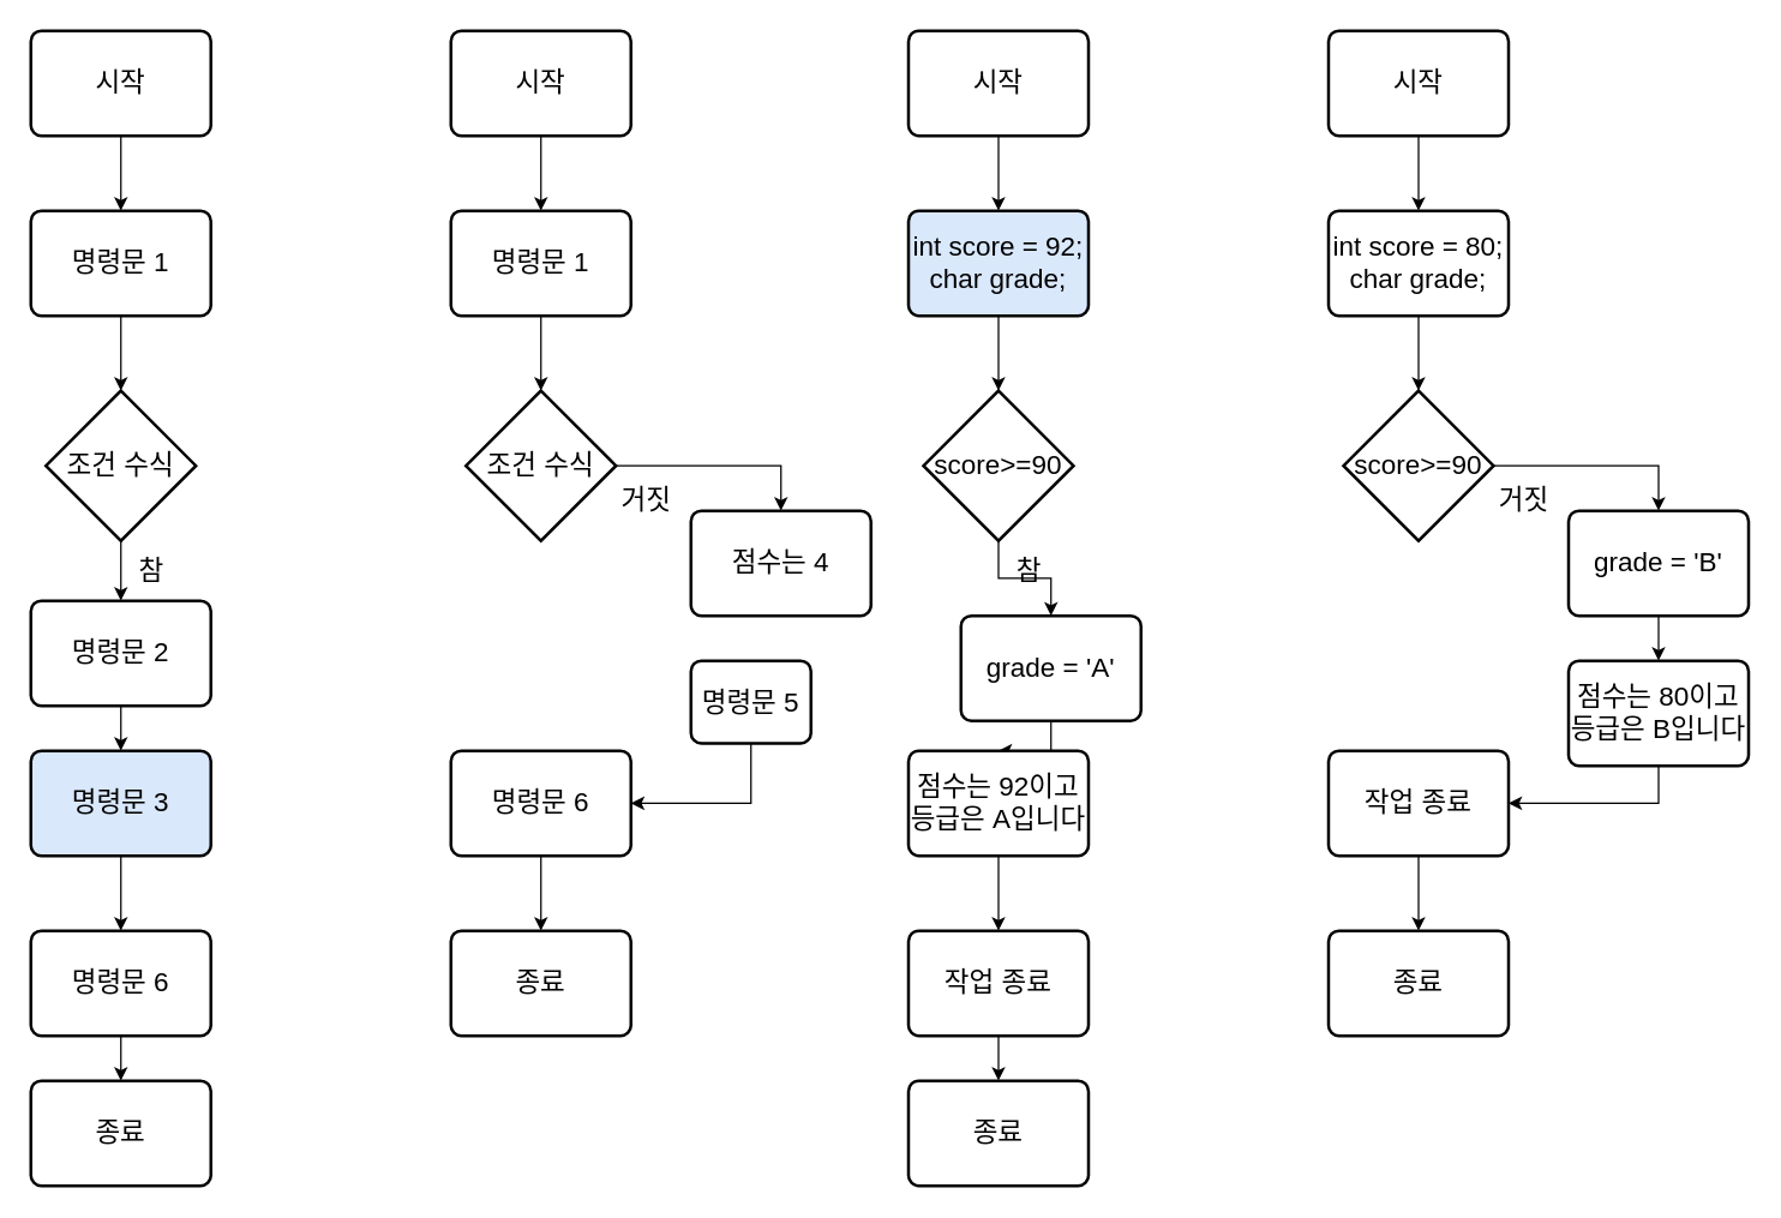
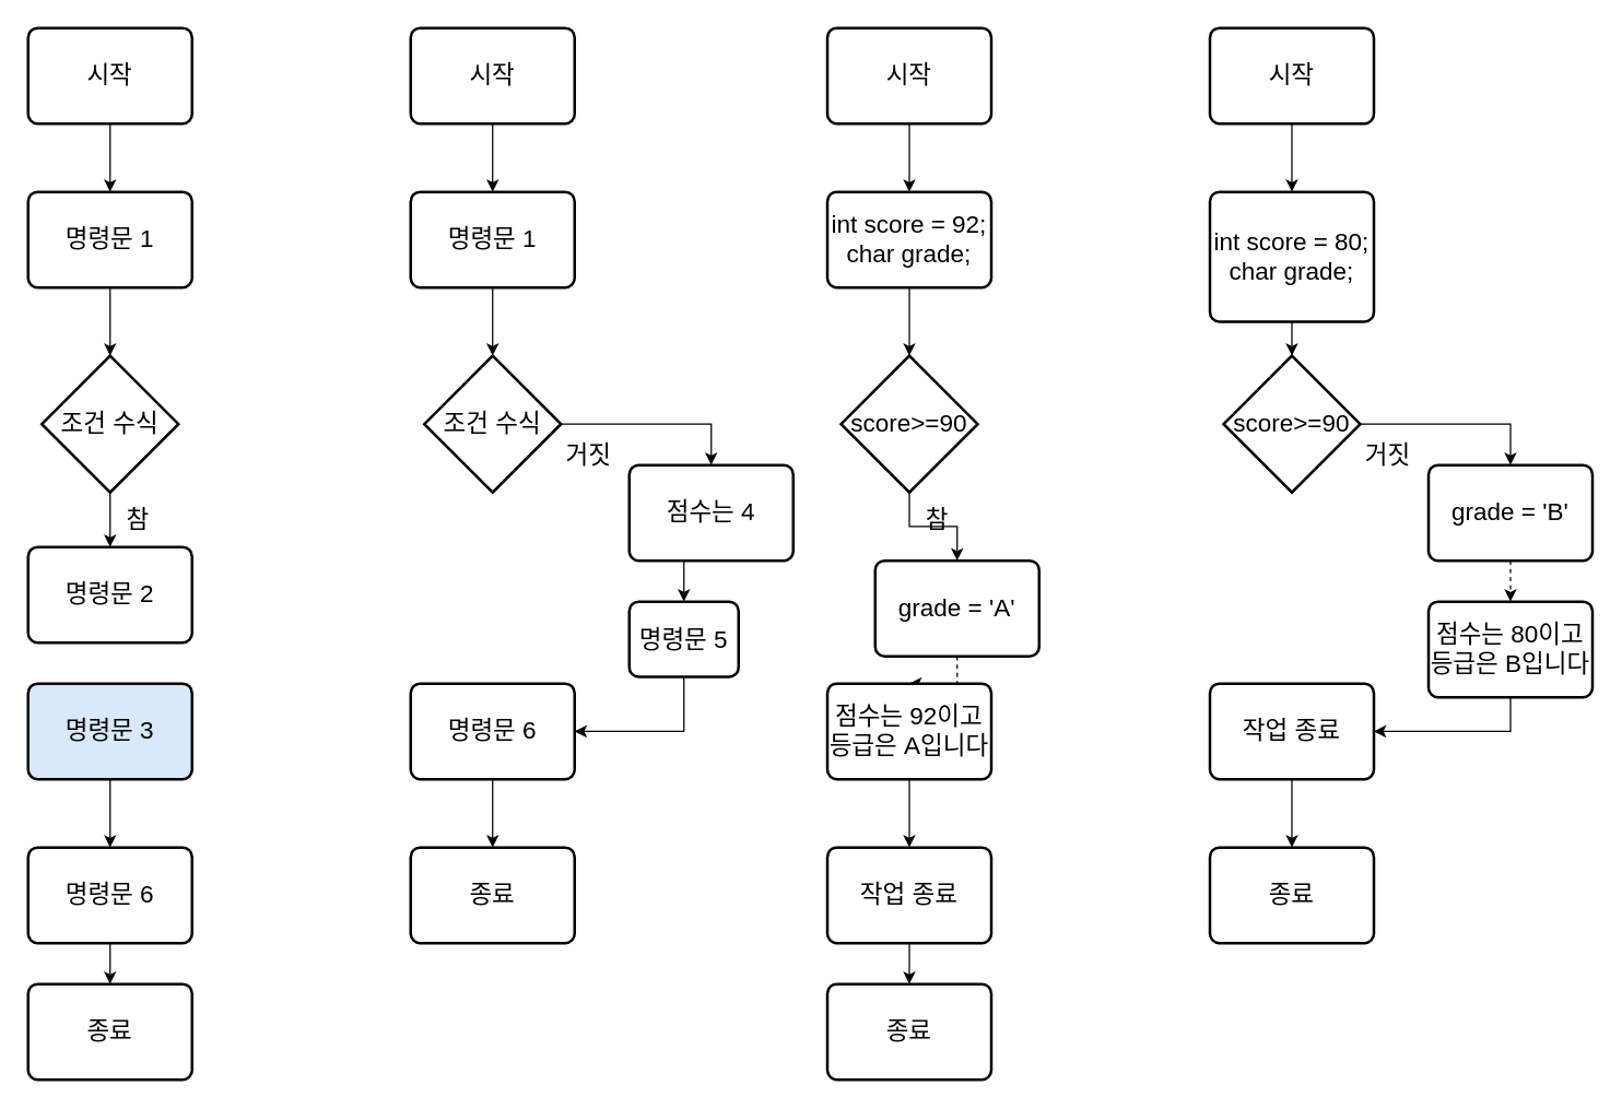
  <mxCell id="0" />
  <mxCell id="1" parent="0" />
  <mxCell id="2" value="" style="group" vertex="1" connectable="0" parent="1"><mxGeometry y="20" width="560" height="770" as="geometry" x="20" /></mxCell>
+ <mxCell id="3" style="edgeStyle=orthogonalEdgeStyle;rounded=0;orthogonalLoop=1;jettySize=auto;html=1;exitX=0.5;exitY=1;exitDx=0;exitDy=0;entryX=0.5;entryY=0;entryDx=0;entryDy=0;" edge="1" parent="2" source="4" target="30"><mxGeometry relative="1" as="geometry" /></mxCell>
  <mxCell id="4" value="점수는 4" style="rounded=1;whiteSpace=wrap;html=1;absoluteArcSize=1;arcSize=14;strokeWidth=2;fontSize=18;" vertex="1" parent="2"><mxGeometry x="440" y="320" width="120" height="70" as="geometry" /></mxCell>
  <mxCell id="5" style="edgeStyle=orthogonalEdgeStyle;rounded=0;orthogonalLoop=1;jettySize=auto;html=1;exitX=1;exitY=0.5;exitDx=0;exitDy=0;exitPerimeter=0;entryX=0.5;entryY=0;entryDx=0;entryDy=0;entryPerimeter=0;" edge="1" parent="2" source="10" target="4"><mxGeometry relative="1" as="geometry"><mxPoint x="500" y="370" as="targetPoint" /></mxGeometry></mxCell>
  <mxCell id="6" style="edgeStyle=orthogonalEdgeStyle;rounded=0;orthogonalLoop=1;jettySize=auto;html=1;entryX=1;entryY=0.5;entryDx=0;entryDy=0;exitX=0.5;exitY=1;exitDx=0;exitDy=0;" edge="1" parent="2" source="30" target="13"><mxGeometry relative="1" as="geometry"><mxPoint x="540" y="530" as="sourcePoint" /><mxPoint x="440" y="650" as="targetPoint" /></mxGeometry></mxCell>
  <mxCell id="7" style="edgeStyle=orthogonalEdgeStyle;rounded=0;orthogonalLoop=1;jettySize=auto;html=1;" edge="1" parent="2" source="8" target="9"><mxGeometry relative="1" as="geometry" /></mxCell>
  <mxCell id="8" value="시작" style="rounded=1;whiteSpace=wrap;html=1;absoluteArcSize=1;arcSize=14;strokeWidth=2;fontSize=18;" vertex="1" parent="2"><mxGeometry x="280" width="120" height="70" as="geometry" /></mxCell>
  <mxCell id="9" value="명령문 1" style="rounded=1;whiteSpace=wrap;html=1;absoluteArcSize=1;arcSize=14;strokeWidth=2;fontSize=18;" vertex="1" parent="2"><mxGeometry x="280" y="120" width="120" height="70" as="geometry" /></mxCell>
  <mxCell id="10" value="조건 수식" style="strokeWidth=2;html=1;shape=mxgraph.flowchart.decision;whiteSpace=wrap;fontSize=18;" vertex="1" parent="2"><mxGeometry x="290" y="240" width="100" height="100" as="geometry" /></mxCell>
  <mxCell id="11" style="edgeStyle=orthogonalEdgeStyle;rounded=0;orthogonalLoop=1;jettySize=auto;html=1;exitX=0.5;exitY=1;exitDx=0;exitDy=0;entryX=0.5;entryY=0;entryDx=0;entryDy=0;entryPerimeter=0;" edge="1" parent="2" source="9" target="10"><mxGeometry relative="1" as="geometry" /></mxCell>
  <mxCell id="12" style="edgeStyle=orthogonalEdgeStyle;rounded=0;orthogonalLoop=1;jettySize=auto;html=1;exitX=0.5;exitY=1;exitDx=0;exitDy=0;entryX=0.5;entryY=0;entryDx=0;entryDy=0;" edge="1" parent="2" source="13"><mxGeometry relative="1" as="geometry"><mxPoint x="340" y="600" as="targetPoint" /></mxGeometry></mxCell>
  <mxCell id="13" value="명령문 6" style="rounded=1;whiteSpace=wrap;html=1;absoluteArcSize=1;arcSize=14;strokeWidth=2;fontSize=18;" vertex="1" parent="2"><mxGeometry x="280" y="480" width="120" height="70" as="geometry" /></mxCell>
  <mxCell id="14" value="종료" style="rounded=1;whiteSpace=wrap;html=1;absoluteArcSize=1;arcSize=14;strokeWidth=2;fontSize=18;" vertex="1" parent="2"><mxGeometry x="280" y="600" width="120" height="70" as="geometry" /></mxCell>
  <mxCell id="15" style="edgeStyle=orthogonalEdgeStyle;rounded=0;orthogonalLoop=1;jettySize=auto;html=1;" edge="1" parent="2" source="16" target="17"><mxGeometry relative="1" as="geometry" /></mxCell>
  <mxCell id="16" value="시작" style="rounded=1;whiteSpace=wrap;html=1;absoluteArcSize=1;arcSize=14;strokeWidth=2;fontSize=18;" vertex="1" parent="2"><mxGeometry width="120" height="70" as="geometry" /></mxCell>
  <mxCell id="17" value="명령문 1" style="rounded=1;whiteSpace=wrap;html=1;absoluteArcSize=1;arcSize=14;strokeWidth=2;fontSize=18;" vertex="1" parent="2"><mxGeometry y="120" width="120" height="70" as="geometry" /></mxCell>
  <mxCell id="18" style="edgeStyle=orthogonalEdgeStyle;rounded=0;orthogonalLoop=1;jettySize=auto;html=1;exitX=0.5;exitY=1;exitDx=0;exitDy=0;exitPerimeter=0;entryX=0.5;entryY=0;entryDx=0;entryDy=0;" edge="1" parent="2" source="19" target="27"><mxGeometry relative="1" as="geometry"><mxPoint x="70" y="380" as="targetPoint" /></mxGeometry></mxCell>
  <mxCell id="19" value="조건 수식" style="strokeWidth=2;html=1;shape=mxgraph.flowchart.decision;whiteSpace=wrap;fontSize=18;" vertex="1" parent="2"><mxGeometry x="10" y="240" width="100" height="100" as="geometry" /></mxCell>
  <mxCell id="20" style="edgeStyle=orthogonalEdgeStyle;rounded=0;orthogonalLoop=1;jettySize=auto;html=1;exitX=0.5;exitY=1;exitDx=0;exitDy=0;entryX=0.5;entryY=0;entryDx=0;entryDy=0;entryPerimeter=0;" edge="1" parent="2" source="17" target="19"><mxGeometry relative="1" as="geometry" /></mxCell>
  <mxCell id="21" style="edgeStyle=orthogonalEdgeStyle;rounded=0;orthogonalLoop=1;jettySize=auto;html=1;exitX=0.5;exitY=1;exitDx=0;exitDy=0;entryX=0.5;entryY=0;entryDx=0;entryDy=0;" edge="1" parent="2" source="22" target="23"><mxGeometry relative="1" as="geometry" /></mxCell>
  <mxCell id="22" value="명령문 6" style="rounded=1;whiteSpace=wrap;html=1;absoluteArcSize=1;arcSize=14;strokeWidth=2;fontSize=18;" vertex="1" parent="2"><mxGeometry y="600" width="120" height="70" as="geometry" /></mxCell>
  <mxCell id="23" value="종료" style="rounded=1;whiteSpace=wrap;html=1;absoluteArcSize=1;arcSize=14;strokeWidth=2;fontSize=18;" vertex="1" parent="2"><mxGeometry y="700" width="120" height="70" as="geometry" /></mxCell>
  <mxCell id="24" value="거짓" style="text;html=1;align=center;verticalAlign=middle;resizable=0;points=[];autosize=1;strokeColor=none;fillColor=none;fontSize=18;" vertex="1" parent="2"><mxGeometry x="380" y="293" width="60" height="40" as="geometry" /></mxCell>
  <mxCell id="25" value="참" style="text;html=1;align=center;verticalAlign=middle;resizable=0;points=[];autosize=1;strokeColor=none;fillColor=none;fontSize=18;" vertex="1" parent="2"><mxGeometry x="60" y="340" width="40" height="40" as="geometry" /></mxCell>
- <mxCell id="26" style="edgeStyle=orthogonalEdgeStyle;rounded=0;orthogonalLoop=1;jettySize=auto;html=1;exitX=0.5;exitY=1;exitDx=0;exitDy=0;entryX=0.5;entryY=0;entryDx=0;entryDy=0;" edge="1" parent="2" source="27" target="29"><mxGeometry relative="1" as="geometry" /></mxCell>
  <mxCell id="27" value="명령문 2" style="rounded=1;whiteSpace=wrap;html=1;absoluteArcSize=1;arcSize=14;strokeWidth=2;fontSize=18;" vertex="1" parent="2"><mxGeometry y="380" width="120" height="70" as="geometry" /></mxCell>
  <mxCell id="28" style="edgeStyle=orthogonalEdgeStyle;rounded=0;orthogonalLoop=1;jettySize=auto;html=1;exitX=0.5;exitY=1;exitDx=0;exitDy=0;entryX=0.5;entryY=0;entryDx=0;entryDy=0;" edge="1" parent="2" source="29" target="22"><mxGeometry relative="1" as="geometry" /></mxCell>
  <mxCell id="29" value="명령문 3" style="rounded=1;whiteSpace=wrap;html=1;absoluteArcSize=1;arcSize=14;strokeWidth=2;fontSize=18;fillColor=#dae8fc;" vertex="1" parent="2"><mxGeometry y="480" width="120" height="70" as="geometry" /></mxCell>
  <mxCell id="30" value="명령문 5" style="rounded=1;whiteSpace=wrap;html=1;absoluteArcSize=1;arcSize=14;strokeWidth=2;fontSize=18;" vertex="1" parent="2"><mxGeometry x="440" y="420" width="80" height="55" as="geometry" /></mxCell>
  <mxCell id="31" value="" style="group" vertex="1" connectable="0" parent="1"><mxGeometry x="605" y="20" width="560" height="770" as="geometry" /></mxCell>
- <mxCell id="32" style="edgeStyle=orthogonalEdgeStyle;rounded=0;orthogonalLoop=1;jettySize=auto;html=1;exitX=0.5;exitY=1;exitDx=0;exitDy=0;entryX=0.5;entryY=0;entryDx=0;entryDy=0;" edge="1" parent="31" source="33" target="59"><mxGeometry relative="1" as="geometry" /></mxCell>
+ <mxCell id="32" style="edgeStyle=orthogonalEdgeStyle;rounded=0;orthogonalLoop=1;jettySize=auto;html=1;exitX=0.5;exitY=1;exitDx=0;exitDy=0;entryX=0.5;entryY=0;entryDx=0;entryDy=0;dashed=1;" edge="1" parent="31" source="33" target="59"><mxGeometry relative="1" as="geometry" /></mxCell>
  <mxCell id="33" value="grade = 'B'" style="rounded=1;whiteSpace=wrap;html=1;absoluteArcSize=1;arcSize=14;strokeWidth=2;fontSize=18;" vertex="1" parent="31"><mxGeometry x="440" y="320" width="120" height="70" as="geometry" /></mxCell>
  <mxCell id="34" style="edgeStyle=orthogonalEdgeStyle;rounded=0;orthogonalLoop=1;jettySize=auto;html=1;exitX=1;exitY=0.5;exitDx=0;exitDy=0;exitPerimeter=0;entryX=0.5;entryY=0;entryDx=0;entryDy=0;entryPerimeter=0;" edge="1" parent="31" source="39" target="33"><mxGeometry relative="1" as="geometry"><mxPoint x="500" y="370" as="targetPoint" /></mxGeometry></mxCell>
  <mxCell id="35" style="edgeStyle=orthogonalEdgeStyle;rounded=0;orthogonalLoop=1;jettySize=auto;html=1;entryX=1;entryY=0.5;entryDx=0;entryDy=0;exitX=0.5;exitY=1;exitDx=0;exitDy=0;" edge="1" parent="31" source="59" target="42"><mxGeometry relative="1" as="geometry"><mxPoint x="540" y="530" as="sourcePoint" /><mxPoint x="440" y="650" as="targetPoint" /></mxGeometry></mxCell>
  <mxCell id="36" style="edgeStyle=orthogonalEdgeStyle;rounded=0;orthogonalLoop=1;jettySize=auto;html=1;" edge="1" parent="31" source="37" target="38"><mxGeometry relative="1" as="geometry" /></mxCell>
  <mxCell id="37" value="시작" style="rounded=1;whiteSpace=wrap;html=1;absoluteArcSize=1;arcSize=14;strokeWidth=2;fontSize=18;" vertex="1" parent="31"><mxGeometry x="280" width="120" height="70" as="geometry" /></mxCell>
- <mxCell id="38" value="int score = 80;&lt;div&gt;char grade;&lt;/div&gt;" style="rounded=1;whiteSpace=wrap;html=1;absoluteArcSize=1;arcSize=14;strokeWidth=2;fontSize=18;" vertex="1" parent="31"><mxGeometry x="280" y="120" width="120" height="70" as="geometry" /></mxCell>
+ <mxCell id="38" value="int score = 80;&lt;div&gt;char grade;&lt;/div&gt;" style="rounded=1;whiteSpace=wrap;html=1;absoluteArcSize=1;arcSize=14;strokeWidth=2;fontSize=18;" vertex="1" parent="31"><mxGeometry x="280" y="120" width="120" height="95" as="geometry" /></mxCell>
  <mxCell id="39" value="score&amp;gt;=90" style="strokeWidth=2;html=1;shape=mxgraph.flowchart.decision;whiteSpace=wrap;fontSize=18;" vertex="1" parent="31"><mxGeometry x="290" y="240" width="100" height="100" as="geometry" /></mxCell>
  <mxCell id="40" style="edgeStyle=orthogonalEdgeStyle;rounded=0;orthogonalLoop=1;jettySize=auto;html=1;exitX=0.5;exitY=1;exitDx=0;exitDy=0;entryX=0.5;entryY=0;entryDx=0;entryDy=0;entryPerimeter=0;" edge="1" parent="31" source="38" target="39"><mxGeometry relative="1" as="geometry" /></mxCell>
  <mxCell id="41" style="edgeStyle=orthogonalEdgeStyle;rounded=0;orthogonalLoop=1;jettySize=auto;html=1;exitX=0.5;exitY=1;exitDx=0;exitDy=0;entryX=0.5;entryY=0;entryDx=0;entryDy=0;" edge="1" parent="31" source="42"><mxGeometry relative="1" as="geometry"><mxPoint x="340" y="600" as="targetPoint" /></mxGeometry></mxCell>
  <mxCell id="42" value="작업 종료" style="rounded=1;whiteSpace=wrap;html=1;absoluteArcSize=1;arcSize=14;strokeWidth=2;fontSize=18;" vertex="1" parent="31"><mxGeometry x="280" y="480" width="120" height="70" as="geometry" /></mxCell>
  <mxCell id="43" value="종료" style="rounded=1;whiteSpace=wrap;html=1;absoluteArcSize=1;arcSize=14;strokeWidth=2;fontSize=18;" vertex="1" parent="31"><mxGeometry x="280" y="600" width="120" height="70" as="geometry" /></mxCell>
  <mxCell id="44" style="edgeStyle=orthogonalEdgeStyle;rounded=0;orthogonalLoop=1;jettySize=auto;html=1;" edge="1" parent="31" source="45" target="46"><mxGeometry relative="1" as="geometry" /></mxCell>
  <mxCell id="45" value="시작" style="rounded=1;whiteSpace=wrap;html=1;absoluteArcSize=1;arcSize=14;strokeWidth=2;fontSize=18;" vertex="1" parent="31"><mxGeometry width="120" height="70" as="geometry" /></mxCell>
- <mxCell id="46" value="int score = 92;&lt;div&gt;char grade;&lt;/div&gt;" style="rounded=1;whiteSpace=wrap;html=1;absoluteArcSize=1;arcSize=14;strokeWidth=2;fontSize=18;fillColor=#dae8fc;" vertex="1" parent="31"><mxGeometry y="120" width="120" height="70" as="geometry" /></mxCell>
+ <mxCell id="46" value="int score = 92;&lt;div&gt;char grade;&lt;/div&gt;" style="rounded=1;whiteSpace=wrap;html=1;absoluteArcSize=1;arcSize=14;strokeWidth=2;fontSize=18;" vertex="1" parent="31"><mxGeometry y="120" width="120" height="70" as="geometry" /></mxCell>
  <mxCell id="47" style="edgeStyle=orthogonalEdgeStyle;rounded=0;orthogonalLoop=1;jettySize=auto;html=1;exitX=0.5;exitY=1;exitDx=0;exitDy=0;exitPerimeter=0;entryX=0.5;entryY=0;entryDx=0;entryDy=0;" edge="1" parent="31" source="48" target="56"><mxGeometry relative="1" as="geometry"><mxPoint x="70" y="380" as="targetPoint" /></mxGeometry></mxCell>
  <mxCell id="48" value="score&amp;gt;=90" style="strokeWidth=2;html=1;shape=mxgraph.flowchart.decision;whiteSpace=wrap;fontSize=18;" vertex="1" parent="31"><mxGeometry x="10" y="240" width="100" height="100" as="geometry" /></mxCell>
  <mxCell id="49" style="edgeStyle=orthogonalEdgeStyle;rounded=0;orthogonalLoop=1;jettySize=auto;html=1;exitX=0.5;exitY=1;exitDx=0;exitDy=0;entryX=0.5;entryY=0;entryDx=0;entryDy=0;entryPerimeter=0;" edge="1" parent="31" source="46" target="48"><mxGeometry relative="1" as="geometry" /></mxCell>
  <mxCell id="50" style="edgeStyle=orthogonalEdgeStyle;rounded=0;orthogonalLoop=1;jettySize=auto;html=1;exitX=0.5;exitY=1;exitDx=0;exitDy=0;entryX=0.5;entryY=0;entryDx=0;entryDy=0;" edge="1" parent="31" source="51" target="52"><mxGeometry relative="1" as="geometry" /></mxCell>
  <mxCell id="51" value="작업 종료" style="rounded=1;whiteSpace=wrap;html=1;absoluteArcSize=1;arcSize=14;strokeWidth=2;fontSize=18;" vertex="1" parent="31"><mxGeometry y="600" width="120" height="70" as="geometry" /></mxCell>
  <mxCell id="52" value="종료" style="rounded=1;whiteSpace=wrap;html=1;absoluteArcSize=1;arcSize=14;strokeWidth=2;fontSize=18;" vertex="1" parent="31"><mxGeometry y="700" width="120" height="70" as="geometry" /></mxCell>
  <mxCell id="53" value="거짓" style="text;html=1;align=center;verticalAlign=middle;resizable=0;points=[];autosize=1;strokeColor=none;fillColor=none;fontSize=18;" vertex="1" parent="31"><mxGeometry x="380" y="293" width="60" height="40" as="geometry" /></mxCell>
  <mxCell id="54" value="참" style="text;html=1;align=center;verticalAlign=middle;resizable=0;points=[];autosize=1;strokeColor=none;fillColor=none;fontSize=18;" vertex="1" parent="31"><mxGeometry x="60" y="340" width="40" height="40" as="geometry" /></mxCell>
- <mxCell id="55" style="edgeStyle=orthogonalEdgeStyle;rounded=0;orthogonalLoop=1;jettySize=auto;html=1;exitX=0.5;exitY=1;exitDx=0;exitDy=0;entryX=0.5;entryY=0;entryDx=0;entryDy=0;" edge="1" parent="31" source="56" target="58"><mxGeometry relative="1" as="geometry" /></mxCell>
+ <mxCell id="55" style="edgeStyle=orthogonalEdgeStyle;rounded=0;orthogonalLoop=1;jettySize=auto;html=1;exitX=0.5;exitY=1;exitDx=0;exitDy=0;entryX=0.5;entryY=0;entryDx=0;entryDy=0;dashed=1;" edge="1" parent="31" source="56" target="58"><mxGeometry relative="1" as="geometry" /></mxCell>
  <mxCell id="56" value="grade = 'A'" style="rounded=1;whiteSpace=wrap;html=1;absoluteArcSize=1;arcSize=14;strokeWidth=2;fontSize=18;" vertex="1" parent="31"><mxGeometry x="35" y="390" width="120" height="70" as="geometry" /></mxCell>
  <mxCell id="57" style="edgeStyle=orthogonalEdgeStyle;rounded=0;orthogonalLoop=1;jettySize=auto;html=1;exitX=0.5;exitY=1;exitDx=0;exitDy=0;entryX=0.5;entryY=0;entryDx=0;entryDy=0;" edge="1" parent="31" source="58" target="51"><mxGeometry relative="1" as="geometry" /></mxCell>
  <mxCell id="58" value="점수는 92이고 등급은 A입니다" style="rounded=1;whiteSpace=wrap;html=1;absoluteArcSize=1;arcSize=14;strokeWidth=2;fontSize=18;" vertex="1" parent="31"><mxGeometry y="480" width="120" height="70" as="geometry" /></mxCell>
  <mxCell id="59" value="점수는 80이고 등급은 B입니다" style="rounded=1;whiteSpace=wrap;html=1;absoluteArcSize=1;arcSize=14;strokeWidth=2;fontSize=18;" vertex="1" parent="31"><mxGeometry x="440" y="420" width="120" height="70" as="geometry" /></mxCell>
